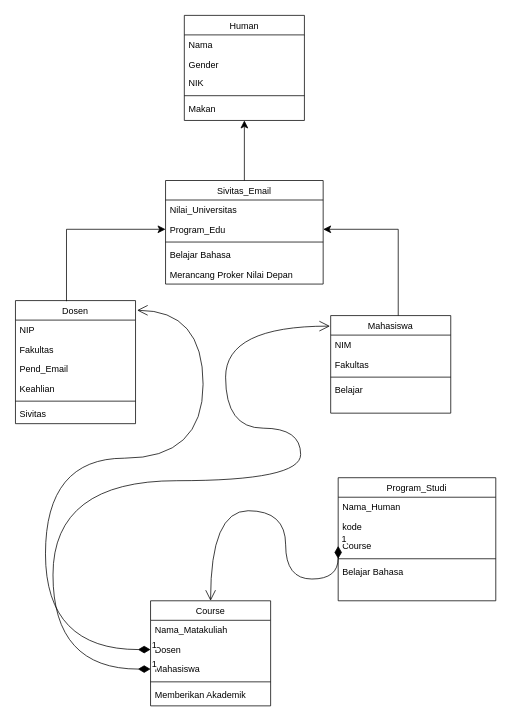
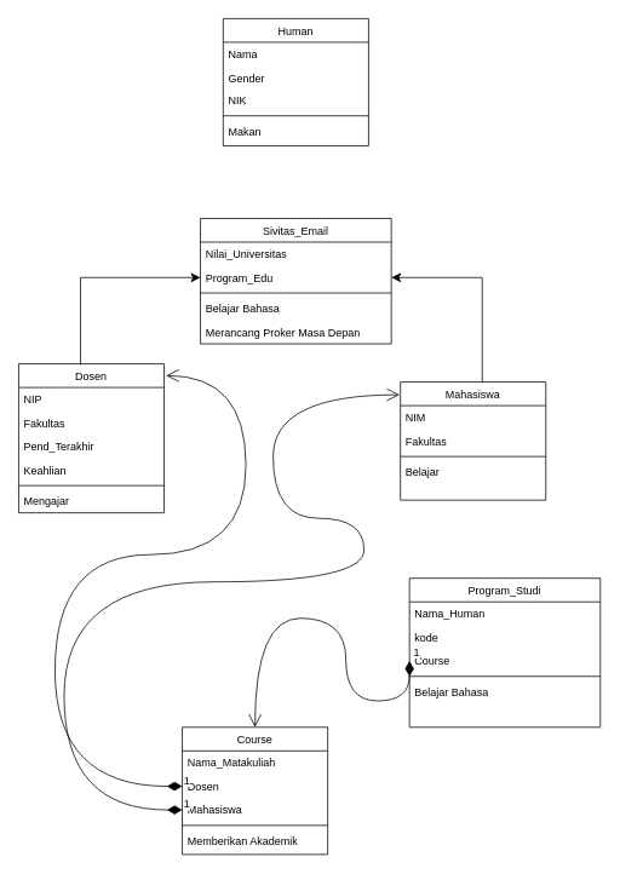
  <mxCell id="0" />
  <mxCell id="1" parent="0" />
  <mxCell id="2" value="Human" style="swimlane;fontStyle=0;align=center;verticalAlign=top;childLayout=stackLayout;horizontal=1;startSize=26;horizontalStack=0;resizeParent=1;resizeLast=0;collapsible=1;marginBottom=0;rounded=0;shadow=0;strokeWidth=1;" parent="1" vertex="1"><mxGeometry x="245" y="20" width="160" height="140" as="geometry"><mxRectangle x="230" y="140" width="160" height="26" as="alternateBounds" /></mxGeometry></mxCell>
  <mxCell id="3" value="Nama" style="text;align=left;verticalAlign=top;spacingLeft=4;spacingRight=4;overflow=hidden;rotatable=0;points=[[0,0.5],[1,0.5]];portConstraint=eastwest;rounded=0;shadow=0;html=0;" parent="2" vertex="1"><mxGeometry y="26" width="160" height="26" as="geometry" /></mxCell>
  <mxCell id="4" value="Gender" style="text;align=left;verticalAlign=top;spacingLeft=4;spacingRight=4;overflow=hidden;rotatable=0;points=[[0,0.5],[1,0.5]];portConstraint=eastwest;" parent="2" vertex="1"><mxGeometry y="52" width="160" height="25" as="geometry" /></mxCell>
  <mxCell id="5" value="NIK" style="text;align=left;verticalAlign=top;spacingLeft=4;spacingRight=4;overflow=hidden;rotatable=0;points=[[0,0.5],[1,0.5]];portConstraint=eastwest;" parent="2" vertex="1"><mxGeometry y="77" width="160" height="26" as="geometry" /></mxCell>
  <mxCell id="6" value="" style="line;html=1;strokeWidth=1;align=left;verticalAlign=middle;spacingTop=-1;spacingLeft=3;spacingRight=3;rotatable=0;labelPosition=right;points=[];portConstraint=eastwest;" parent="2" vertex="1"><mxGeometry y="103" width="160" height="8" as="geometry" /></mxCell>
  <mxCell id="7" value="Makan" style="text;align=left;verticalAlign=top;spacingLeft=4;spacingRight=4;overflow=hidden;rotatable=0;points=[[0,0.5],[1,0.5]];portConstraint=eastwest;" parent="2" vertex="1"><mxGeometry y="111" width="160" height="26" as="geometry" /></mxCell>
  <mxCell id="8" value="Dosen" style="swimlane;fontStyle=0;align=center;verticalAlign=top;childLayout=stackLayout;horizontal=1;startSize=26;horizontalStack=0;resizeParent=1;resizeLast=0;collapsible=1;marginBottom=0;rounded=0;shadow=0;strokeWidth=1;" parent="1" vertex="1"><mxGeometry x="20" y="400" width="160" height="164" as="geometry"><mxRectangle x="130" y="380" width="160" height="26" as="alternateBounds" /></mxGeometry></mxCell>
  <mxCell id="9" value="NIP" style="text;align=left;verticalAlign=top;spacingLeft=4;spacingRight=4;overflow=hidden;rotatable=0;points=[[0,0.5],[1,0.5]];portConstraint=eastwest;" parent="8" vertex="1"><mxGeometry y="26" width="160" height="26" as="geometry" /></mxCell>
  <mxCell id="10" value="Fakultas" style="text;align=left;verticalAlign=top;spacingLeft=4;spacingRight=4;overflow=hidden;rotatable=0;points=[[0,0.5],[1,0.5]];portConstraint=eastwest;rounded=0;shadow=0;html=0;" parent="8" vertex="1"><mxGeometry y="52" width="160" height="26" as="geometry" /></mxCell>
- <mxCell id="11" value="Pend_Email" style="text;align=left;verticalAlign=top;spacingLeft=4;spacingRight=4;overflow=hidden;rotatable=0;points=[[0,0.5],[1,0.5]];portConstraint=eastwest;rounded=0;shadow=0;html=0;" parent="8" vertex="1"><mxGeometry y="78" width="160" height="26" as="geometry" /></mxCell>
+ <mxCell id="11" value="Pend_Terakhir" style="text;align=left;verticalAlign=top;spacingLeft=4;spacingRight=4;overflow=hidden;rotatable=0;points=[[0,0.5],[1,0.5]];portConstraint=eastwest;rounded=0;shadow=0;html=0;" parent="8" vertex="1"><mxGeometry y="78" width="160" height="26" as="geometry" /></mxCell>
  <mxCell id="12" value="Keahlian" style="text;align=left;verticalAlign=top;spacingLeft=4;spacingRight=4;overflow=hidden;rotatable=0;points=[[0,0.5],[1,0.5]];portConstraint=eastwest;rounded=0;shadow=0;html=0;" parent="8" vertex="1"><mxGeometry y="104" width="160" height="26" as="geometry" /></mxCell>
  <mxCell id="13" value="" style="line;html=1;strokeWidth=1;align=left;verticalAlign=middle;spacingTop=-1;spacingLeft=3;spacingRight=3;rotatable=0;labelPosition=right;points=[];portConstraint=eastwest;" parent="8" vertex="1"><mxGeometry y="130" width="160" height="8" as="geometry" /></mxCell>
- <mxCell id="14" value="Sivitas" style="text;align=left;verticalAlign=top;spacingLeft=4;spacingRight=4;overflow=hidden;rotatable=0;points=[[0,0.5],[1,0.5]];portConstraint=eastwest;rounded=0;shadow=0;html=0;" parent="8" vertex="1"><mxGeometry y="138" width="160" height="26" as="geometry" /></mxCell>
+ <mxCell id="14" value="Mengajar" style="text;align=left;verticalAlign=top;spacingLeft=4;spacingRight=4;overflow=hidden;rotatable=0;points=[[0,0.5],[1,0.5]];portConstraint=eastwest;rounded=0;shadow=0;html=0;" parent="8" vertex="1"><mxGeometry y="138" width="160" height="26" as="geometry" /></mxCell>
  <mxCell id="15" value="Mahasiswa" style="swimlane;fontStyle=0;align=center;verticalAlign=top;childLayout=stackLayout;horizontal=1;startSize=26;horizontalStack=0;resizeParent=1;resizeLast=0;collapsible=1;marginBottom=0;rounded=0;shadow=0;strokeWidth=1;" parent="1" vertex="1"><mxGeometry x="440" y="420" width="160" height="130" as="geometry"><mxRectangle x="550" y="140" width="160" height="26" as="alternateBounds" /></mxGeometry></mxCell>
  <mxCell id="16" value="NIM" style="text;align=left;verticalAlign=top;spacingLeft=4;spacingRight=4;overflow=hidden;rotatable=0;points=[[0,0.5],[1,0.5]];portConstraint=eastwest;rounded=0;shadow=0;html=0;" parent="15" vertex="1"><mxGeometry y="26" width="160" height="26" as="geometry" /></mxCell>
  <mxCell id="17" value="Fakultas" style="text;align=left;verticalAlign=top;spacingLeft=4;spacingRight=4;overflow=hidden;rotatable=0;points=[[0,0.5],[1,0.5]];portConstraint=eastwest;rounded=0;shadow=0;html=0;" parent="15" vertex="1"><mxGeometry y="52" width="160" height="26" as="geometry" /></mxCell>
  <mxCell id="18" value="" style="line;html=1;strokeWidth=1;align=left;verticalAlign=middle;spacingTop=-1;spacingLeft=3;spacingRight=3;rotatable=0;labelPosition=right;points=[];portConstraint=eastwest;" parent="15" vertex="1"><mxGeometry y="78" width="160" height="8" as="geometry" /></mxCell>
  <mxCell id="19" value="Belajar" style="text;align=left;verticalAlign=top;spacingLeft=4;spacingRight=4;overflow=hidden;rotatable=0;points=[[0,0.5],[1,0.5]];portConstraint=eastwest;" parent="15" vertex="1"><mxGeometry y="86" width="160" height="26" as="geometry" /></mxCell>
  <mxCell id="20" value="Sivitas_Email" style="swimlane;fontStyle=0;align=center;verticalAlign=top;childLayout=stackLayout;horizontal=1;startSize=26;horizontalStack=0;resizeParent=1;resizeLast=0;collapsible=1;marginBottom=0;rounded=0;shadow=0;strokeWidth=1;" parent="1" vertex="1"><mxGeometry x="220" y="240" width="210" height="138" as="geometry"><mxRectangle x="340" y="380" width="170" height="26" as="alternateBounds" /></mxGeometry></mxCell>
  <mxCell id="21" value="Nilai_Universitas" style="text;align=left;verticalAlign=top;spacingLeft=4;spacingRight=4;overflow=hidden;rotatable=0;points=[[0,0.5],[1,0.5]];portConstraint=eastwest;" parent="20" vertex="1"><mxGeometry y="26" width="210" height="26" as="geometry" /></mxCell>
  <mxCell id="22" value="Program_Edu" style="text;align=left;verticalAlign=top;spacingLeft=4;spacingRight=4;overflow=hidden;rotatable=0;points=[[0,0.5],[1,0.5]];portConstraint=eastwest;" vertex="1" parent="20"><mxGeometry y="52" width="210" height="26" as="geometry" /></mxCell>
  <mxCell id="23" value="" style="line;html=1;strokeWidth=1;align=left;verticalAlign=middle;spacingTop=-1;spacingLeft=3;spacingRight=3;rotatable=0;labelPosition=right;points=[];portConstraint=eastwest;" parent="20" vertex="1"><mxGeometry y="78" width="210" height="8" as="geometry" /></mxCell>
  <mxCell id="24" value="Belajar Bahasa" style="text;align=left;verticalAlign=top;spacingLeft=4;spacingRight=4;overflow=hidden;rotatable=0;points=[[0,0.5],[1,0.5]];portConstraint=eastwest;" parent="20" vertex="1"><mxGeometry y="86" width="210" height="26" as="geometry" /></mxCell>
- <mxCell id="25" value="Merancang Proker Nilai Depan" style="text;align=left;verticalAlign=top;spacingLeft=4;spacingRight=4;overflow=hidden;rotatable=0;points=[[0,0.5],[1,0.5]];portConstraint=eastwest;" parent="20" vertex="1"><mxGeometry y="112" width="210" height="26" as="geometry" /></mxCell>
+ <mxCell id="25" value="Merancang Proker Masa Depan" style="text;align=left;verticalAlign=top;spacingLeft=4;spacingRight=4;overflow=hidden;rotatable=0;points=[[0,0.5],[1,0.5]];portConstraint=eastwest;" parent="20" vertex="1"><mxGeometry y="112" width="210" height="26" as="geometry" /></mxCell>
  <mxCell id="26" value="Course" style="swimlane;fontStyle=0;align=center;verticalAlign=top;childLayout=stackLayout;horizontal=1;startSize=26;horizontalStack=0;resizeParent=1;resizeLast=0;collapsible=1;marginBottom=0;rounded=0;shadow=0;strokeWidth=1;" vertex="1" parent="1"><mxGeometry x="200" y="800" width="160" height="140" as="geometry"><mxRectangle x="130" y="380" width="160" height="26" as="alternateBounds" /></mxGeometry></mxCell>
  <mxCell id="27" value="Nama_Matakuliah" style="text;align=left;verticalAlign=top;spacingLeft=4;spacingRight=4;overflow=hidden;rotatable=0;points=[[0,0.5],[1,0.5]];portConstraint=eastwest;" vertex="1" parent="26"><mxGeometry y="26" width="160" height="26" as="geometry" /></mxCell>
  <mxCell id="28" value="Dosen" style="text;align=left;verticalAlign=top;spacingLeft=4;spacingRight=4;overflow=hidden;rotatable=0;points=[[0,0.5],[1,0.5]];portConstraint=eastwest;" vertex="1" parent="26"><mxGeometry y="52" width="160" height="26" as="geometry" /></mxCell>
  <mxCell id="29" value="Mahasiswa" style="text;align=left;verticalAlign=top;spacingLeft=4;spacingRight=4;overflow=hidden;rotatable=0;points=[[0,0.5],[1,0.5]];portConstraint=eastwest;" vertex="1" parent="26"><mxGeometry y="78" width="160" height="26" as="geometry" /></mxCell>
  <mxCell id="30" value="" style="line;html=1;strokeWidth=1;align=left;verticalAlign=middle;spacingTop=-1;spacingLeft=3;spacingRight=3;rotatable=0;labelPosition=right;points=[];portConstraint=eastwest;" vertex="1" parent="26"><mxGeometry y="104" width="160" height="8" as="geometry" /></mxCell>
  <mxCell id="31" value="Memberikan Akademik" style="text;align=left;verticalAlign=top;spacingLeft=4;spacingRight=4;overflow=hidden;rotatable=0;points=[[0,0.5],[1,0.5]];portConstraint=eastwest;rounded=0;shadow=0;html=0;" vertex="1" parent="26"><mxGeometry y="112" width="160" height="26" as="geometry" /></mxCell>
  <mxCell id="32" value="Program_Studi" style="swimlane;fontStyle=0;align=center;verticalAlign=top;childLayout=stackLayout;horizontal=1;startSize=26;horizontalStack=0;resizeParent=1;resizeLast=0;collapsible=1;marginBottom=0;rounded=0;shadow=0;strokeWidth=1;" vertex="1" parent="1"><mxGeometry x="450" y="636" width="210" height="164" as="geometry"><mxRectangle x="340" y="380" width="170" height="26" as="alternateBounds" /></mxGeometry></mxCell>
  <mxCell id="33" value="Nama_Human" style="text;align=left;verticalAlign=top;spacingLeft=4;spacingRight=4;overflow=hidden;rotatable=0;points=[[0,0.5],[1,0.5]];portConstraint=eastwest;" vertex="1" parent="32"><mxGeometry y="26" width="210" height="26" as="geometry" /></mxCell>
  <mxCell id="34" value="kode" style="text;align=left;verticalAlign=top;spacingLeft=4;spacingRight=4;overflow=hidden;rotatable=0;points=[[0,0.5],[1,0.5]];portConstraint=eastwest;" vertex="1" parent="32"><mxGeometry y="52" width="210" height="26" as="geometry" /></mxCell>
  <mxCell id="35" value="Course" style="text;align=left;verticalAlign=top;spacingLeft=4;spacingRight=4;overflow=hidden;rotatable=0;points=[[0,0.5],[1,0.5]];portConstraint=eastwest;" vertex="1" parent="32"><mxGeometry y="78" width="210" height="26" as="geometry" /></mxCell>
  <mxCell id="36" value="" style="line;html=1;strokeWidth=1;align=left;verticalAlign=middle;spacingTop=-1;spacingLeft=3;spacingRight=3;rotatable=0;labelPosition=right;points=[];portConstraint=eastwest;" vertex="1" parent="32"><mxGeometry y="104" width="210" height="8" as="geometry" /></mxCell>
  <mxCell id="37" value="Belajar Bahasa" style="text;align=left;verticalAlign=top;spacingLeft=4;spacingRight=4;overflow=hidden;rotatable=0;points=[[0,0.5],[1,0.5]];portConstraint=eastwest;" vertex="1" parent="32"><mxGeometry y="112" width="210" height="26" as="geometry" /></mxCell>
  <mxCell id="38" value="" style="edgeStyle=segmentEdgeStyle;endArrow=classic;html=1;curved=0;rounded=0;endSize=8;startSize=8;fontSize=12;entryX=1;entryY=0.5;entryDx=0;entryDy=0;" edge="1" parent="1" source="15" target="22"><mxGeometry width="50" height="50" relative="1" as="geometry"><mxPoint x="490" y="270" as="sourcePoint" /><mxPoint x="540" y="220" as="targetPoint" /><Array as="points"><mxPoint x="530" y="305" /></Array></mxGeometry></mxCell>
  <mxCell id="39" value="" style="edgeStyle=segmentEdgeStyle;endArrow=classic;html=1;curved=0;rounded=0;endSize=8;startSize=8;fontSize=12;entryX=0;entryY=0.5;entryDx=0;entryDy=0;exitX=0.425;exitY=0.005;exitDx=0;exitDy=0;exitPerimeter=0;" edge="1" parent="1" source="8" target="22"><mxGeometry width="50" height="50" relative="1" as="geometry"><mxPoint x="223" y="315" as="sourcePoint" /><mxPoint x="60" y="210" as="targetPoint" /><Array as="points"><mxPoint x="88" y="305" /></Array></mxGeometry></mxCell>
- <mxCell id="40" value="" style="edgeStyle=segmentEdgeStyle;endArrow=classic;html=1;curved=0;rounded=0;endSize=8;startSize=8;fontSize=12;entryX=0.5;entryY=1;entryDx=0;entryDy=0;exitX=0.5;exitY=0;exitDx=0;exitDy=0;" edge="1" parent="1" source="20" target="2"><mxGeometry width="50" height="50" relative="1" as="geometry"><mxPoint x="310" y="240" as="sourcePoint" /><mxPoint x="550" y="190" as="targetPoint" /></mxGeometry></mxCell>
  <mxCell id="41" value="1" style="endArrow=open;html=1;endSize=12;startArrow=diamondThin;startSize=14;startFill=1;edgeStyle=orthogonalEdgeStyle;align=left;verticalAlign=bottom;rounded=0;fontSize=12;curved=1;exitX=0;exitY=0.5;exitDx=0;exitDy=0;entryX=0.5;entryY=0;entryDx=0;entryDy=0;" edge="1" parent="1" source="35" target="26"><mxGeometry x="-1" y="3" relative="1" as="geometry"><mxPoint x="203" y="663" as="sourcePoint" /><mxPoint x="363" y="663" as="targetPoint" /><Array as="points"><mxPoint x="380" y="771" /><mxPoint x="380" y="680" /><mxPoint x="280" y="680" /></Array></mxGeometry></mxCell>
  <mxCell id="42" value="1" style="endArrow=open;html=1;endSize=12;startArrow=diamondThin;startSize=14;startFill=1;edgeStyle=orthogonalEdgeStyle;align=left;verticalAlign=bottom;rounded=0;fontSize=12;curved=1;exitX=0;exitY=0.5;exitDx=0;exitDy=0;entryX=1.013;entryY=0.079;entryDx=0;entryDy=0;entryPerimeter=0;" edge="1" parent="1" source="28" target="8"><mxGeometry x="-1" y="3" relative="1" as="geometry"><mxPoint x="450" y="781" as="sourcePoint" /><mxPoint x="60" y="590" as="targetPoint" /><Array as="points"><mxPoint x="60" y="865" /><mxPoint x="60" y="610" /><mxPoint x="270" y="610" /><mxPoint x="270" y="413" /></Array></mxGeometry></mxCell>
  <mxCell id="43" value="1" style="endArrow=open;html=1;endSize=12;startArrow=diamondThin;startSize=14;startFill=1;edgeStyle=orthogonalEdgeStyle;align=left;verticalAlign=bottom;rounded=0;fontSize=12;curved=1;exitX=0;exitY=0.5;exitDx=0;exitDy=0;entryX=-0.006;entryY=0.108;entryDx=0;entryDy=0;entryPerimeter=0;" edge="1" parent="1" source="29" target="15"><mxGeometry x="-1" y="3" relative="1" as="geometry"><mxPoint x="210" y="875" as="sourcePoint" /><mxPoint x="430" y="440" as="targetPoint" /><Array as="points"><mxPoint x="70" y="891" /><mxPoint x="70" y="640" /><mxPoint x="400" y="640" /><mxPoint x="400" y="570" /><mxPoint x="300" y="570" /><mxPoint x="300" y="434" /></Array></mxGeometry></mxCell>
